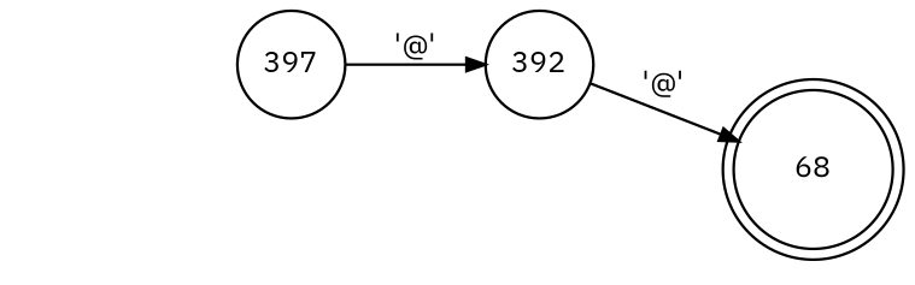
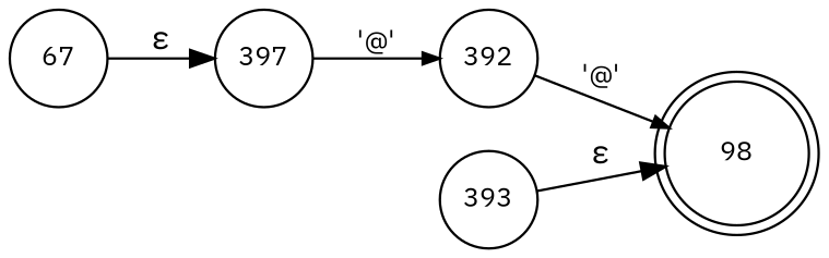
  digraph {
    fontname="IBM Plex Sans"
    rankdir=LR
    node [fixedsize=true fontname="IBM Plex Sans" fontsize=11 shape=circle peripheries=1]
    edge [fontname="IBM Plex Sans"]
-   n1 [label=68 shape=doublecircle width=.6 peripheries=""]
+   n1 [label=98 shape=doublecircle width=.6 peripheries=""]
+   n2 [label=67 width=.55]
    n3 [label=397 width=.55]
    n4 [label=392 width=.55]
+   n5 [label=393 width=.55]
+   n2 -> n3 [label="&epsilon;"]
    n3 -> n4 [arrowhead=normal arrowsize=.7 fontsize=11 label="'@'"]
    n4 -> n1 [arrowhead=normal arrowsize=.7 fontsize=11 label="'@'"]
+   n5 -> n1 [label="&epsilon;"]
  }
